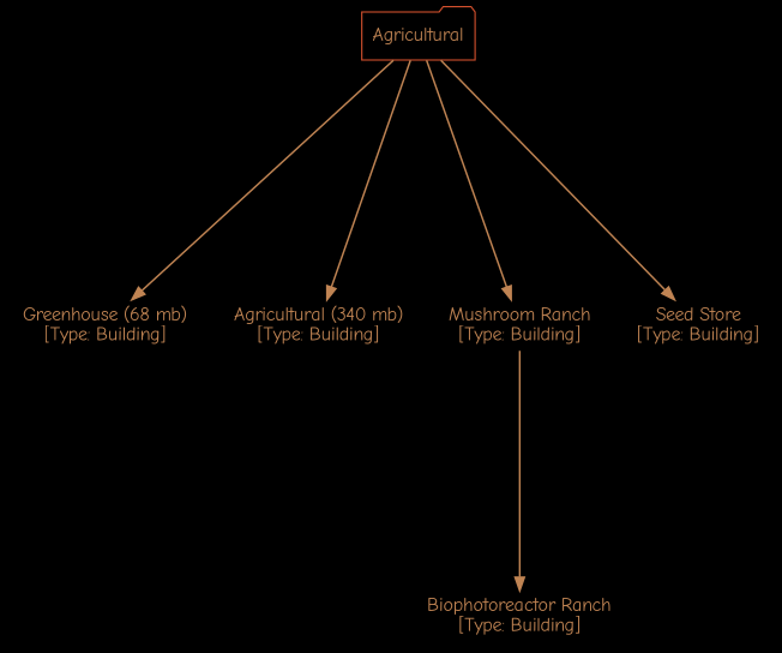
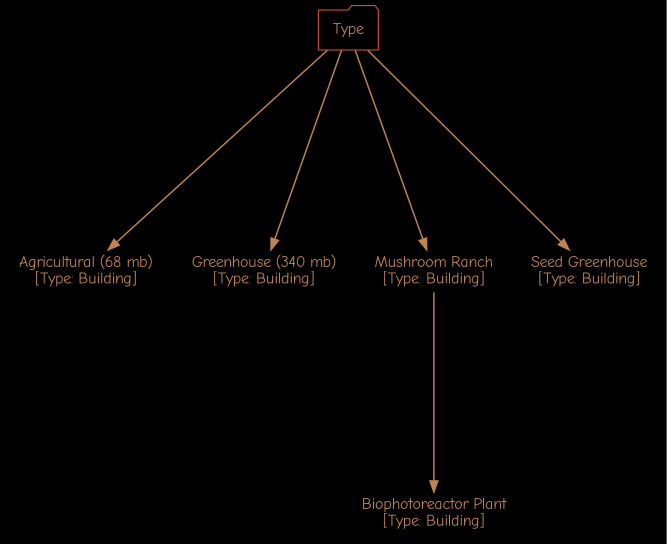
  digraph {
    bgcolor=black
    compound=true
    fontname="Comic Neue"
    ranksep=2.5
    root=Agricultural
    node [color="#d3502dff" fillcolor=gray10 fontcolor="#c08453ff" fontname="Comic Neue" shape=none]
    edge [color="#c08453ff" fontname="Comic Neue" penwidth=1.3]
-   n1 [label="Biophotoreactor Ranch\n[Type: Building]"]
-   n2 [label="Greenhouse (68 mb)\n[Type: Building]"]
-   n3 [label="Agricultural (340 mb)\n[Type: Building]"]
+   n1 [label="Biophotoreactor Plant\n[Type: Building]"]
+   n2 [label="Agricultural (68 mb)\n[Type: Building]"]
+   n3 [label="Greenhouse (340 mb)\n[Type: Building]"]
    n4 [label="Mushroom Ranch\n[Type: Building]"]
-   n5 [label="Seed Store\n[Type: Building]"]
-   Agricultural [shape=folder]
+   n5 [label="Seed Greenhouse\n[Type: Building]"]
+   Agricultural [shape=folder label=Type]
    n4 -> n1
    Agricultural -> n2
    Agricultural -> n3
    Agricultural -> n4
    Agricultural -> n5
  }
